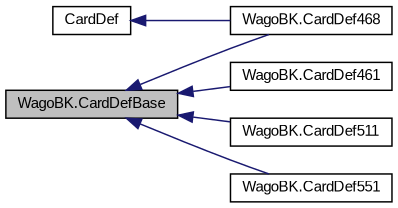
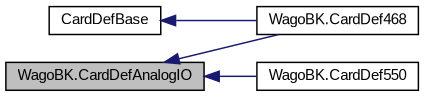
  digraph {
    rankdir=LR
    node [color=black fillcolor=white fontname=Arial fontsize=10 shape=record style=filled]
    edge [color=midnightblue dir=back fontname=Arial fontsize=10 labelfontname=Arial labelfontsize=10 style=solid]
-   n1 [fillcolor=grey75 fontcolor=black height=0.2 label="WagoBK.CardDefBase" width=0.4]
-   n2 [height=0.2 label="WagoBK.CardDef461" width=0.4]
+   n1 [fillcolor=grey75 fontcolor=black height=0.2 label="WagoBK.CardDefAnalogIO" width=0.4]
    n3 [height=0.2 label="WagoBK.CardDef468" width=0.4]
-   n4 [height=0.2 label="WagoBK.CardDef511" width=0.4]
-   n5 [height=0.2 label="WagoBK.CardDef551" width=0.4]
-   n6 [height=0.2 label=CardDef width=0.4]
-   n1 -> n2
+   n5 [height=0.2 label="WagoBK.CardDef550" width=0.4]
+   n6 [height=0.2 label=CardDefBase width=0.4]
    n1 -> n3
-   n1 -> n4
    n1 -> n5
    n6 -> n3
  }
